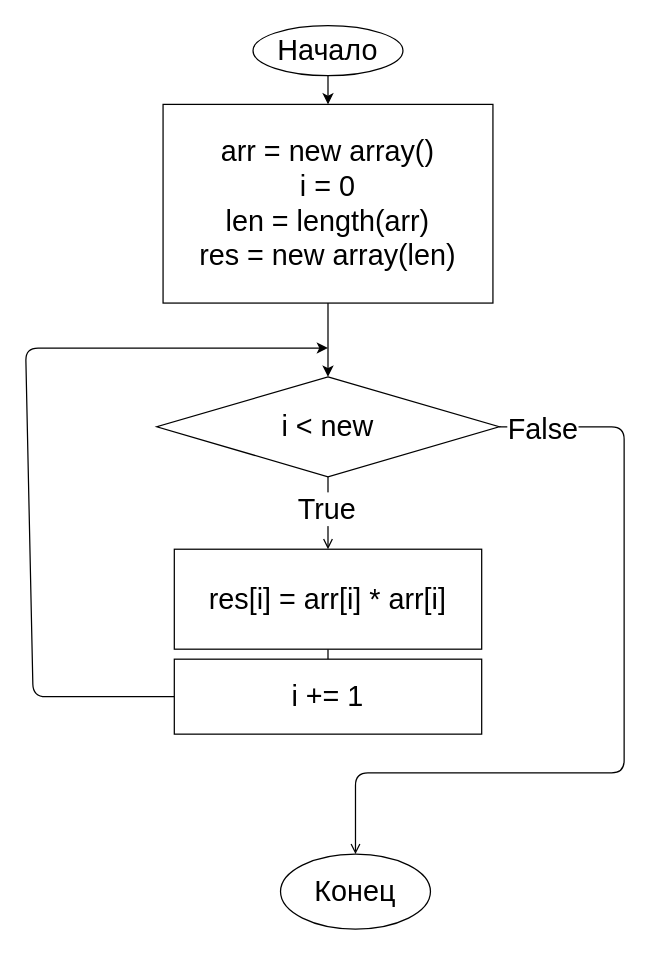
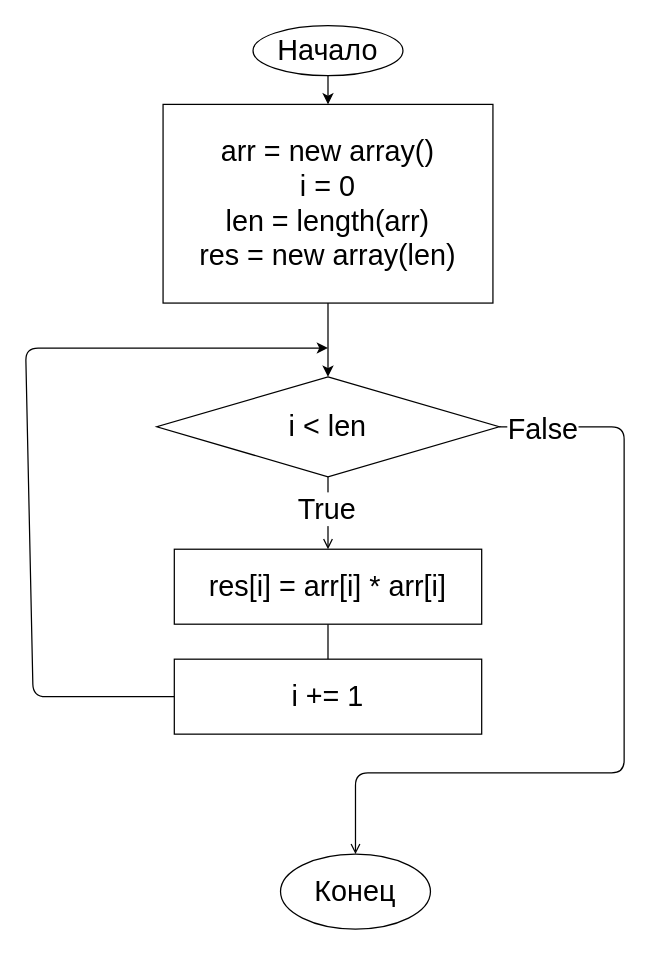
  <mxCell id="0" />
  <mxCell id="1" parent="0" />
  <mxCell id="2" value="" style="edgeStyle=none;html=1;fontSize=23;" parent="1" source="3" target="5" edge="1"><mxGeometry relative="1" as="geometry" /></mxCell>
  <mxCell id="3" value="Начало" style="ellipse;whiteSpace=wrap;html=1;fontSize=23;" parent="1" vertex="1"><mxGeometry x="202" y="20" width="120" height="40" as="geometry" /></mxCell>
  <mxCell id="4" value="" style="edgeStyle=none;html=1;fontSize=23;" edge="1" parent="1" source="5" target="10"><mxGeometry relative="1" as="geometry" /></mxCell>
  <mxCell id="5" value="arr = new array()&lt;br&gt;i = 0&lt;br&gt;len = length(arr)&lt;br&gt;res = new array(len)" style="whiteSpace=wrap;html=1;fontSize=23;" parent="1" vertex="1"><mxGeometry x="130" y="83" width="264" height="159" as="geometry" /></mxCell>
  <mxCell id="6" value="" style="edgeStyle=none;html=1;fontSize=23;endArrow=open;" edge="1" parent="1" source="10" target="12"><mxGeometry relative="1" as="geometry" /></mxCell>
  <mxCell id="7" value="True" style="edgeLabel;html=1;align=center;verticalAlign=middle;resizable=0;points=[];fontSize=23;" vertex="1" connectable="0" parent="6"><mxGeometry x="-0.126" y="-2" relative="1" as="geometry"><mxPoint as="offset" /></mxGeometry></mxCell>
  <mxCell id="8" value="" style="edgeStyle=none;html=1;fontSize=23;endArrow=open;" edge="1" parent="1" source="10" target="15"><mxGeometry relative="1" as="geometry"><Array as="points"><mxPoint x="499" y="341" /><mxPoint x="499" y="618" /><mxPoint x="284" y="618" /></Array></mxGeometry></mxCell>
  <mxCell id="9" value="False" style="edgeLabel;html=1;align=center;verticalAlign=middle;resizable=0;points=[];fontSize=23;" vertex="1" connectable="0" parent="8"><mxGeometry x="-0.897" y="-1" relative="1" as="geometry"><mxPoint as="offset" /></mxGeometry></mxCell>
- <mxCell id="10" value="i &amp;lt; new" style="rhombus;whiteSpace=wrap;html=1;fontSize=23;" vertex="1" parent="1"><mxGeometry x="125" y="301" width="274" height="80" as="geometry" /></mxCell>
+ <mxCell id="10" value="i &amp;lt; len" style="rhombus;whiteSpace=wrap;html=1;fontSize=23;" vertex="1" parent="1"><mxGeometry x="125" y="301" width="274" height="80" as="geometry" /></mxCell>
  <mxCell id="11" value="" style="edgeStyle=none;html=1;fontSize=23;endArrow=none;" edge="1" parent="1" source="12" target="14"><mxGeometry relative="1" as="geometry" /></mxCell>
- <mxCell id="12" value="res[i] = arr[i] * arr[i]" style="whiteSpace=wrap;html=1;fontSize=23;" vertex="1" parent="1"><mxGeometry x="139" y="439" width="246" height="80" as="geometry" /></mxCell>
+ <mxCell id="12" value="res[i] = arr[i] * arr[i]" style="whiteSpace=wrap;html=1;fontSize=23;" vertex="1" parent="1"><mxGeometry x="139" y="439" width="246" height="60" as="geometry" /></mxCell>
  <mxCell id="13" style="edgeStyle=none;html=1;fontSize=23;" edge="1" parent="1" source="14"><mxGeometry relative="1" as="geometry"><mxPoint x="262" y="278" as="targetPoint" /><Array as="points"><mxPoint x="26" y="557" /><mxPoint x="20" y="278" /></Array></mxGeometry></mxCell>
  <mxCell id="14" value="i += 1" style="whiteSpace=wrap;html=1;fontSize=23;" vertex="1" parent="1"><mxGeometry x="139" y="527" width="246" height="60" as="geometry" /></mxCell>
  <mxCell id="15" value="Конец" style="ellipse;whiteSpace=wrap;html=1;fontSize=23;" vertex="1" parent="1"><mxGeometry x="224" y="683" width="120" height="60" as="geometry" /></mxCell>
